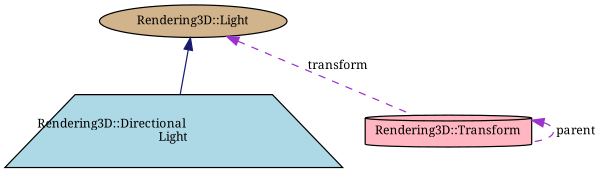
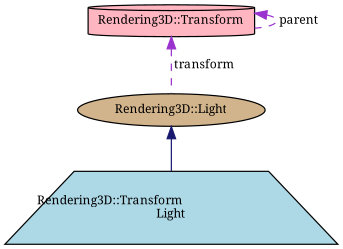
  digraph {
    fontname="Noto Serif"
    node [color=black fontname="Noto Serif" fontsize=10 style=filled]
    edge [color=darkorchid3 dir=back fontname="Noto Serif" fontsize=10 labelfontname=Helvetica labelfontsize=10 style=dashed]
-   n1 [fillcolor=lightblue fontcolor=black height=0.2 label="Rendering3D::Directional\lLight" shape=trapezium width=0.4]
+   n1 [fillcolor=lightblue fontcolor=black height=0.2 label="Rendering3D::Transform\lLight" shape=trapezium width=0.4]
    n2 [fillcolor=tan height=0.2 label="Rendering3D::Light" shape=ellipse width=0.4]
    n3 [fillcolor=lightpink height=0.2 label="Rendering3D::Transform" shape=cylinder width=0.4]
    n2 -> n1 [color=midnightblue style=solid]
-   n2 -> n3 [label=" transform"]
+   n3 -> n2 [label=" transform"]
    n3 -> n3 [label=" parent"]
  }
